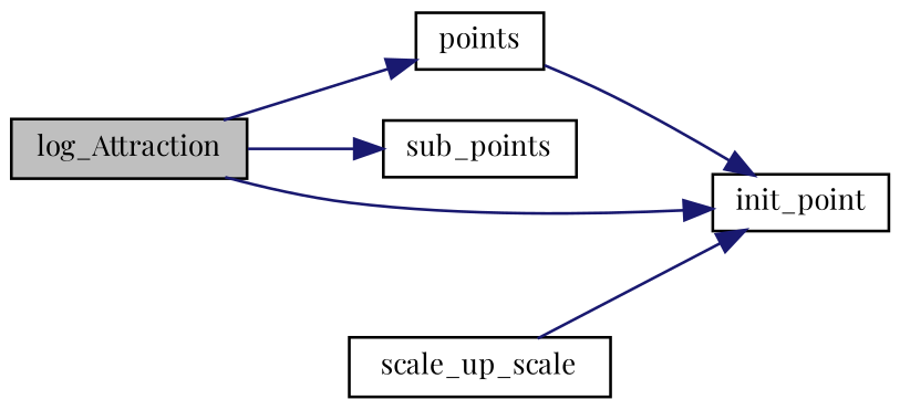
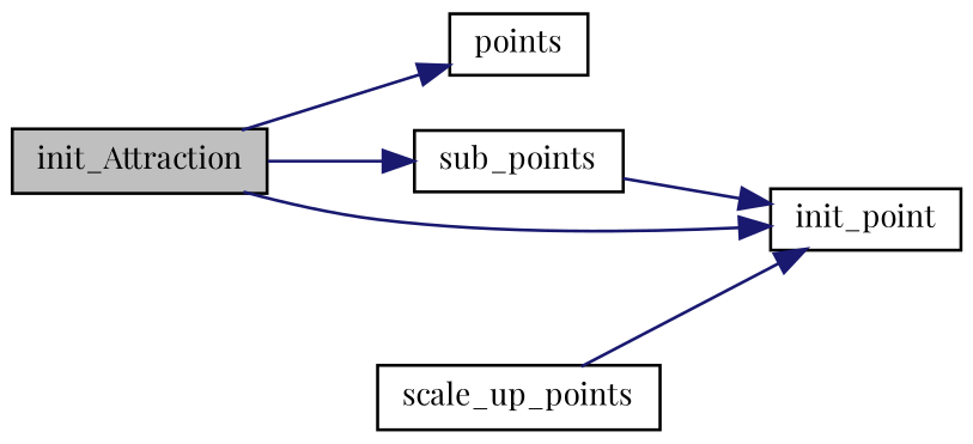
  digraph {
    fontname="Playfair Display"
    rankdir=LR
    node [color=black fillcolor=white fontname="Playfair Display" fontsize=10 shape=record style=filled]
    edge [color=midnightblue fontname="Playfair Display" fontsize=10 labelfontname=Helvetica labelfontsize=10 style=solid]
-   n1 [fillcolor=grey75 fontcolor=black height=0.2 label=log_Attraction width=0.4]
+   n1 [fillcolor=grey75 fontcolor=black height=0.2 label=init_Attraction width=0.4]
    n2 [height=0.2 label=points width=0.4]
    n3 [height=0.2 label=sub_points width=0.4]
    n4 [height=0.2 label=init_point width=0.4]
-   n5 [height=0.2 label=scale_up_scale width=0.4]
+   n5 [height=0.2 label=scale_up_points width=0.4]
    n1 -> n2
    n1 -> n3
    n1 -> n4
-   n2 -> n4
+   n3 -> n4
    n5 -> n4
  }
